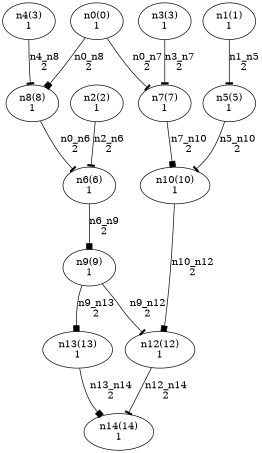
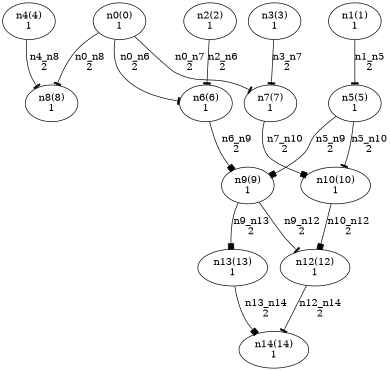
  digraph {
    fontname="DejaVu Serif"
    node [fontname="DejaVu Serif"]
    edge [arrowhead=tee fontname="DejaVu Serif"]
    n1 [label="n0(0)\n1"]
    n2 [label="n6(6)\n1"]
    n3 [label="n7(7)\n1"]
    n4 [label="n8(8)\n1"]
    n5 [label="n5(5)\n1"]
    n6 [label="n9(9)\n1"]
    n7 [label="n10(10)\n1"]
    n8 [label="n12(12)\n1"]
    n9 [label="n13(13)\n1"]
    n10 [label="n1(1)\n1"]
    n11 [label="n2(2)\n1"]
    n12 [label="n3(3)\n1"]
-   n13 [label="n4(3)\n1"]
+   n13 [label="n4(4)\n1"]
    n14 [label="n14(14)\n1"]
-   n4 -> n2 [label="n0_n6\n2"]
+   n1 -> n2 [label="n0_n6\n2"]
    n1 -> n3 [label="n0_n7\n2"]
-   n1 -> n4 [arrowhead=box label="n0_n8\n2"]
+   n1 -> n4 [label="n0_n8\n2"]
    n2 -> n6 [arrowhead=box label="n6_n9\n2"]
    n3 -> n7 [arrowhead=box label="n7_n10\n2"]
+   n5 -> n6 [arrowhead=box label="n5_n9\n2"]
    n5 -> n7 [label="n5_n10\n2"]
    n6 -> n8 [label="n9_n12\n2"]
    n6 -> n9 [arrowhead=box label="n9_n13\n2"]
    n7 -> n8 [arrowhead=box label="n10_n12\n2"]
    n8 -> n14 [label="n12_n14\n2"]
    n9 -> n14 [arrowhead=box label="n13_n14\n2"]
    n10 -> n5 [label="n1_n5\n2"]
    n11 -> n2 [label="n2_n6\n2"]
    n12 -> n3 [label="n3_n7\n2"]
    n13 -> n4 [label="n4_n8\n2"]
  }
